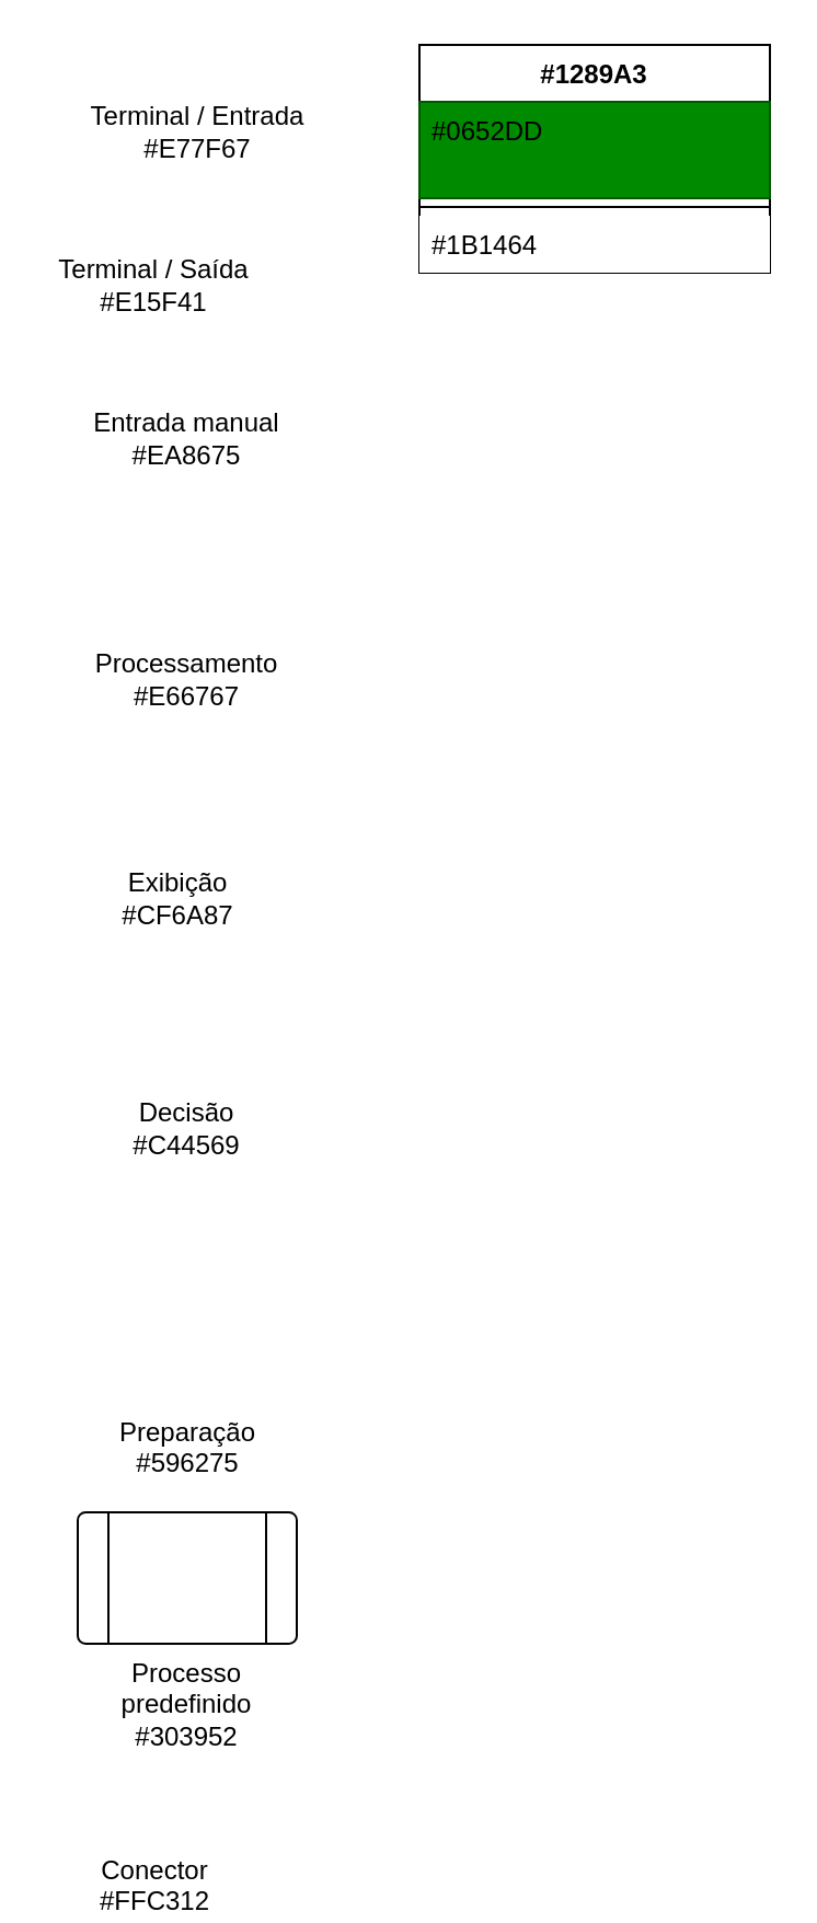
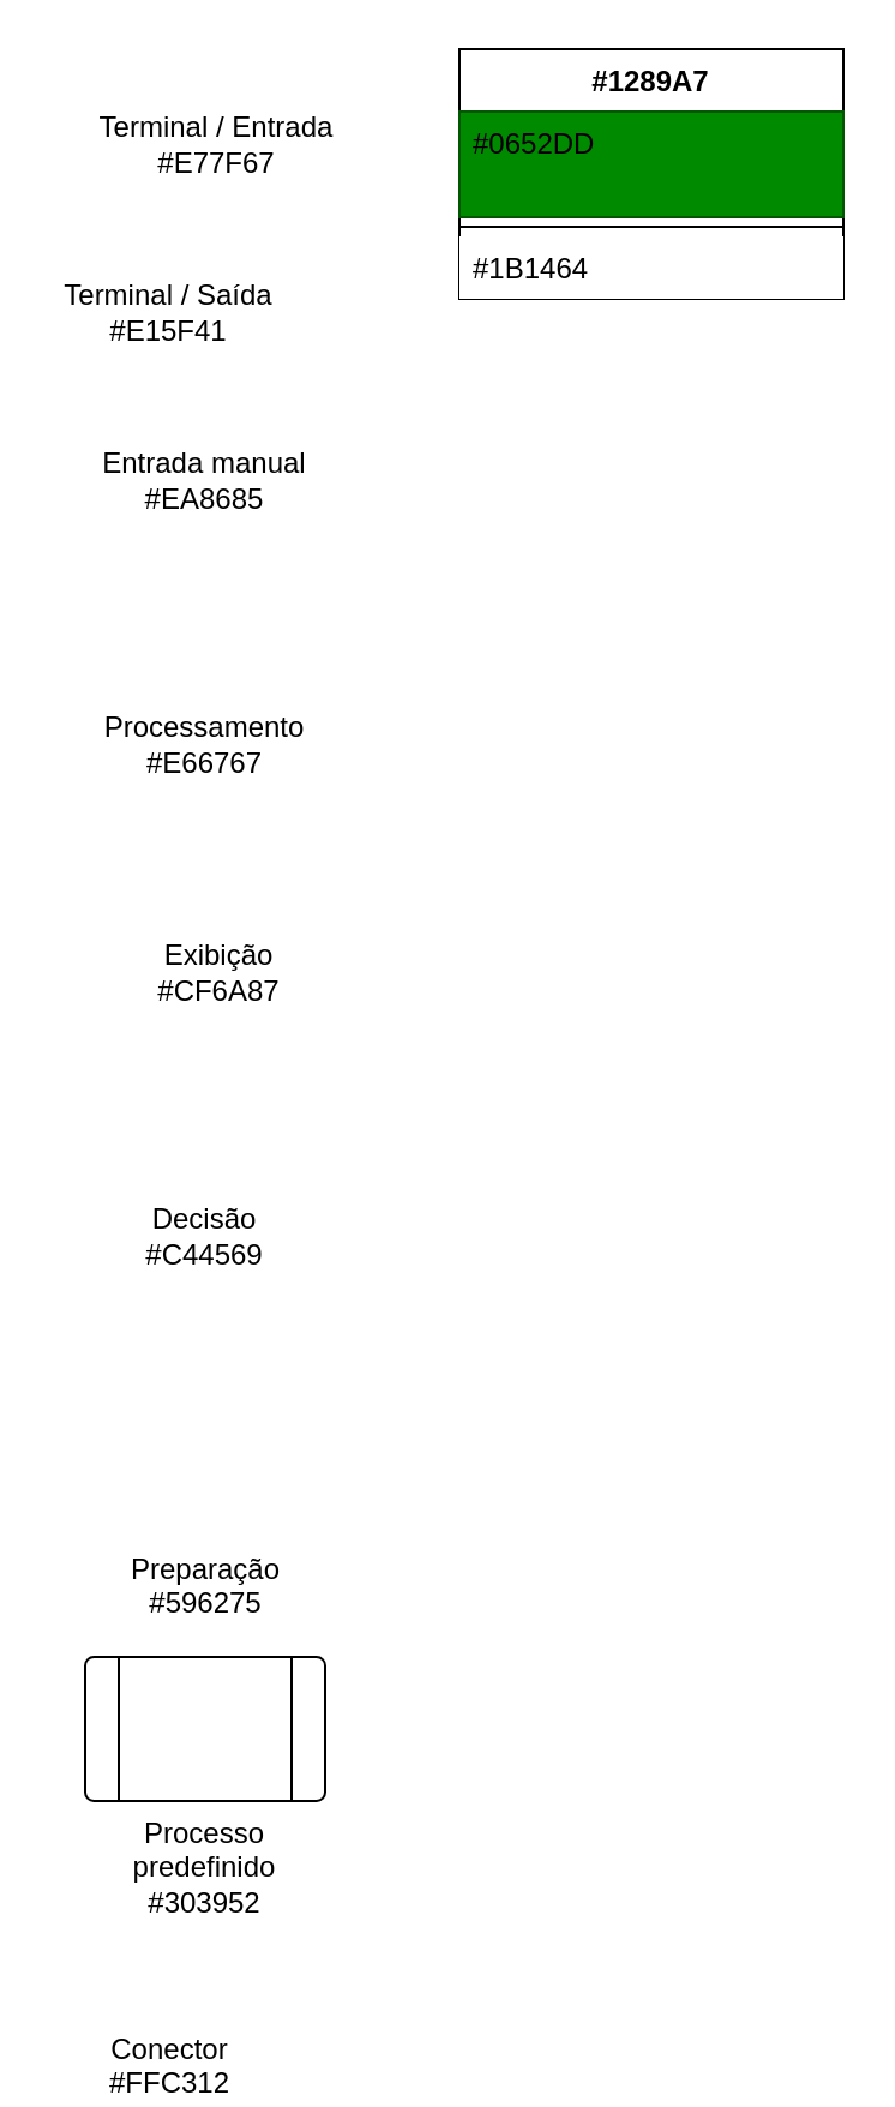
  <mxCell id="0" />
  <mxCell id="1" parent="0" />
  <mxCell id="2" value="Terminal / Entrada&lt;div&gt;#E77F67&lt;/div&gt;" style="strokeWidth=2;html=1;shape=mxgraph.flowchart.terminator;whiteSpace=wrap;strokeColor=none;fillColor=light-dark(#FFFFFF,#E77F67);" vertex="1" parent="1"><mxGeometry x="40" y="30" width="100" height="60" as="geometry" /></mxCell>
  <mxCell id="3" value="Terminal / Saída&lt;div&gt;#E15F41&lt;/div&gt;" style="strokeWidth=2;html=1;shape=mxgraph.flowchart.terminator;whiteSpace=wrap;strokeColor=none;fillColor=light-dark(#FFFFFF,#E15F41);" vertex="1" parent="1"><mxGeometry x="20" y="100" width="100" height="60" as="geometry" /></mxCell>
- <mxCell id="4" value="Entrada manual&lt;div&gt;#EA8675&lt;/div&gt;" style="html=1;strokeWidth=2;shape=manualInput;whiteSpace=wrap;rounded=1;size=26;arcSize=11;strokeColor=none;fillColor=light-dark(#FFFFFF,#EA8685);" vertex="1" parent="1"><mxGeometry x="35" y="170" width="100" height="60" as="geometry" /></mxCell>
+ <mxCell id="4" value="Entrada manual&lt;div&gt;#EA8685&lt;/div&gt;" style="html=1;strokeWidth=2;shape=manualInput;whiteSpace=wrap;rounded=1;size=26;arcSize=11;strokeColor=none;fillColor=light-dark(#FFFFFF,#EA8685);" vertex="1" parent="1"><mxGeometry x="35" y="170" width="100" height="60" as="geometry" /></mxCell>
  <mxCell id="5" value="Processamento&lt;div&gt;#E66767&lt;/div&gt;" style="rounded=1;whiteSpace=wrap;html=1;absoluteArcSize=1;arcSize=14;strokeWidth=2;strokeColor=none;fillColor=light-dark(#FFFFFF,#E66767);" vertex="1" parent="1"><mxGeometry x="35" y="260" width="100" height="100" as="geometry" /></mxCell>
- <mxCell id="6" value="Exibição&lt;div&gt;#CF6A87&lt;/div&gt;" style="strokeWidth=2;html=1;shape=mxgraph.flowchart.display;whiteSpace=wrap;strokeColor=none;fillColor=light-dark(#FFFFFF,#CF6A87);" vertex="1" parent="1"><mxGeometry x="31" y="380" width="100" height="60" as="geometry" /></mxCell>
+ <mxCell id="6" value="Exibição&lt;div&gt;#CF6A87&lt;/div&gt;" style="strokeWidth=2;html=1;shape=mxgraph.flowchart.display;whiteSpace=wrap;strokeColor=none;fillColor=light-dark(#FFFFFF,#CF6A87);" vertex="1" parent="1"><mxGeometry x="41" y="375" width="100" height="60" as="geometry" /></mxCell>
  <mxCell id="7" value="Decisão&lt;div&gt;#C44569&lt;/div&gt;" style="strokeWidth=2;html=1;shape=mxgraph.flowchart.decision;whiteSpace=wrap;strokeColor=none;fillColor=light-dark(#FFFFFF,#C44569);" vertex="1" parent="1"><mxGeometry x="35" y="465" width="100" height="100" as="geometry" /></mxCell>
  <mxCell id="8" value="Preparação&lt;div&gt;#596275&lt;/div&gt;" style="verticalLabelPosition=bottom;verticalAlign=top;html=1;shape=hexagon;perimeter=hexagonPerimeter2;arcSize=6;size=0.27;strokeColor=none;fillColor=light-dark(#FFFFFF,#596275);" vertex="1" parent="1"><mxGeometry x="35" y="580" width="100" height="60" as="geometry" /></mxCell>
  <mxCell id="9" value="Processo predefinido&lt;div&gt;#303952&lt;/div&gt;" style="verticalLabelPosition=bottom;verticalAlign=top;html=1;shape=process;whiteSpace=wrap;rounded=1;size=0.14;arcSize=6;strokeColor=default;fillColor=light-dark(#FFFFFF,#303952);" vertex="1" parent="1"><mxGeometry x="35" y="690" width="100" height="60" as="geometry" /></mxCell>
  <mxCell id="10" value="Conector&lt;div&gt;#FFC312&lt;/div&gt;" style="verticalLabelPosition=bottom;verticalAlign=top;html=1;shape=mxgraph.flowchart.on-page_reference;strokeColor=none;fillColor=light-dark(#FFFFFF,#FFC312);" vertex="1" parent="1"><mxGeometry x="60" y="820" width="20" height="20" as="geometry" /></mxCell>
- <mxCell id="11" value="#1289A3" style="swimlane;fontStyle=1;align=center;verticalAlign=top;childLayout=stackLayout;horizontal=1;startSize=26;horizontalStack=0;resizeParent=1;resizeParentMax=0;resizeLast=0;collapsible=1;marginBottom=0;whiteSpace=wrap;html=1;fillColor=light-dark(#FFFFFF,#1289A7);" vertex="1" parent="1"><mxGeometry x="191" y="20" width="160" height="104" as="geometry" /></mxCell>
+ <mxCell id="11" value="#1289A7" style="swimlane;fontStyle=1;align=center;verticalAlign=top;childLayout=stackLayout;horizontal=1;startSize=26;horizontalStack=0;resizeParent=1;resizeParentMax=0;resizeLast=0;collapsible=1;marginBottom=0;whiteSpace=wrap;html=1;fillColor=light-dark(#FFFFFF,#1289A7);" vertex="1" parent="1"><mxGeometry x="191" y="20" width="160" height="104" as="geometry" /></mxCell>
  <mxCell id="12" value="&lt;font style=&quot;color: light-dark(rgb(0, 0, 0), rgb(255, 255, 255));&quot;&gt;#0652DD&lt;/font&gt;" style="text;strokeColor=#005700;fillColor=light-dark(#008A00,#0652DD);align=left;verticalAlign=top;spacingLeft=4;spacingRight=4;overflow=hidden;rotatable=0;points=[[0,0.5],[1,0.5]];portConstraint=eastwest;whiteSpace=wrap;html=1;fontColor=#ffffff;" vertex="1" parent="11"><mxGeometry y="26" width="160" height="44" as="geometry" /></mxCell>
  <mxCell id="13" value="" style="line;strokeWidth=1;fillColor=none;align=left;verticalAlign=middle;spacingTop=-1;spacingLeft=3;spacingRight=3;rotatable=0;labelPosition=right;points=[];portConstraint=eastwest;strokeColor=inherit;" vertex="1" parent="11"><mxGeometry y="70" width="160" height="8" as="geometry" /></mxCell>
  <mxCell id="14" value="#1B1464" style="text;strokeColor=none;fillColor=light-dark(#FFFFFF,#1B1464);align=left;verticalAlign=top;spacingLeft=4;spacingRight=4;overflow=hidden;rotatable=0;points=[[0,0.5],[1,0.5]];portConstraint=eastwest;whiteSpace=wrap;html=1;" vertex="1" parent="11"><mxGeometry y="78" width="160" height="26" as="geometry" /></mxCell>
